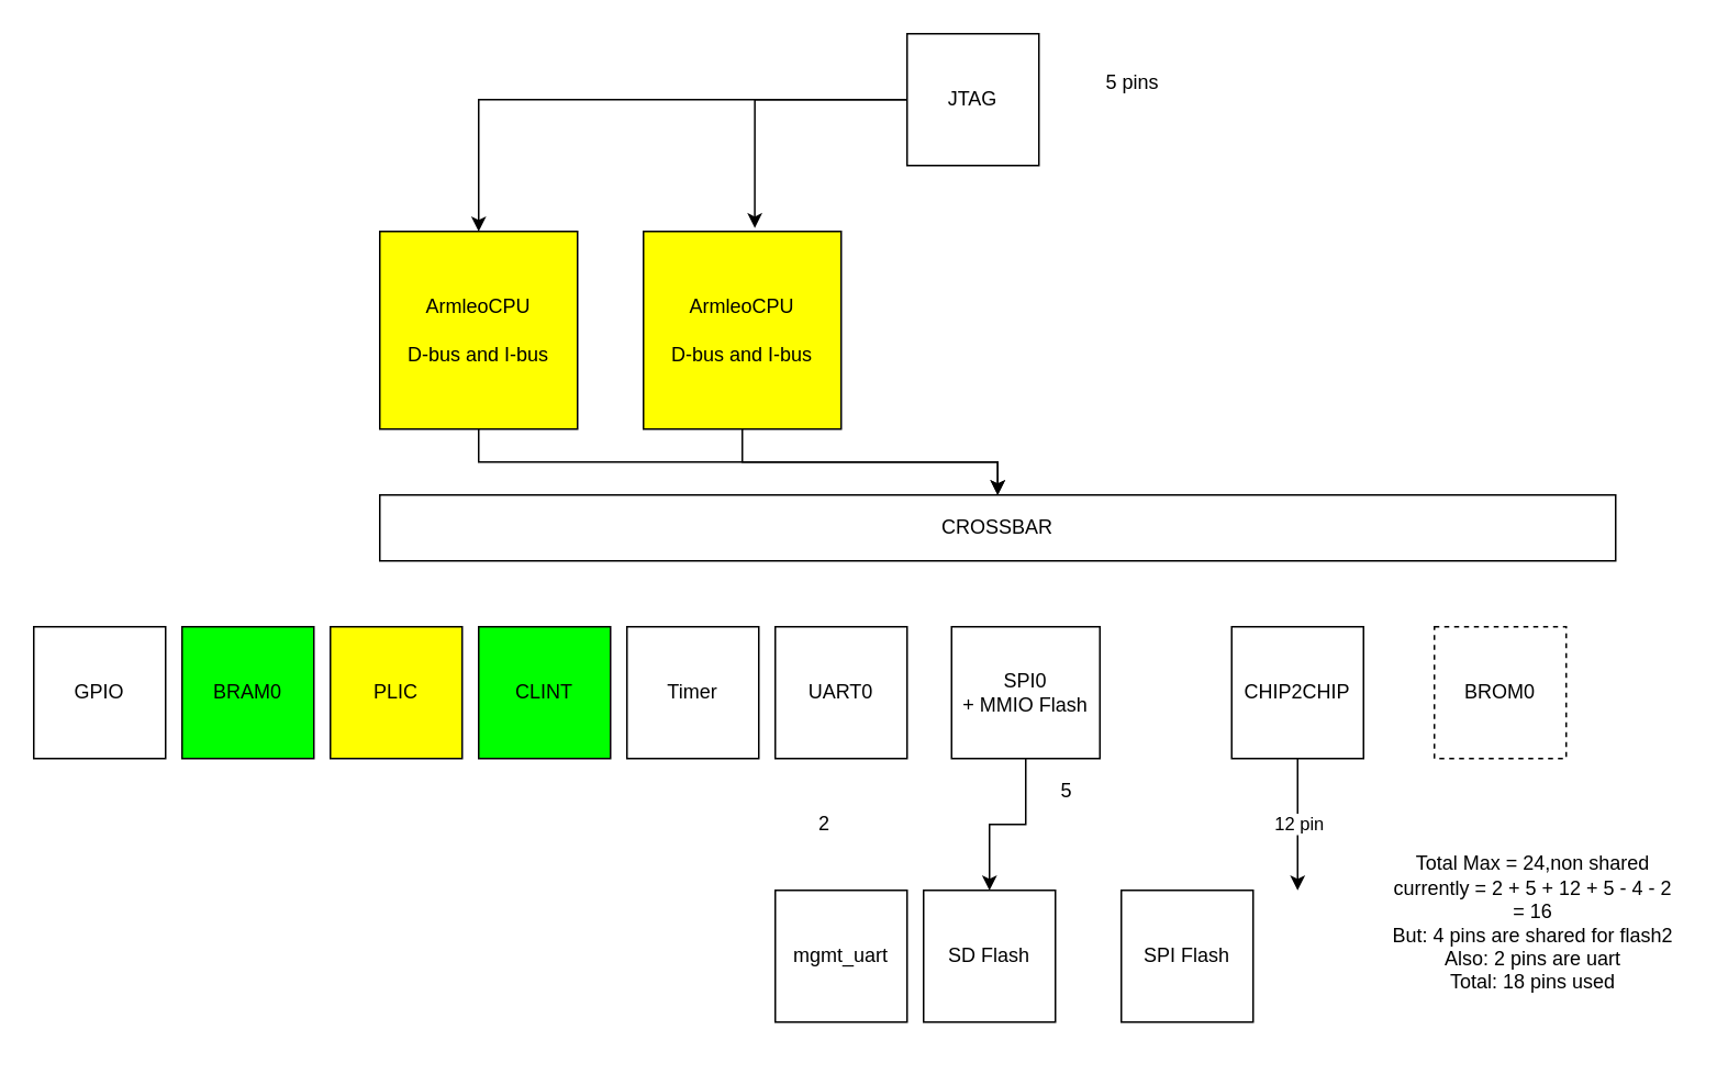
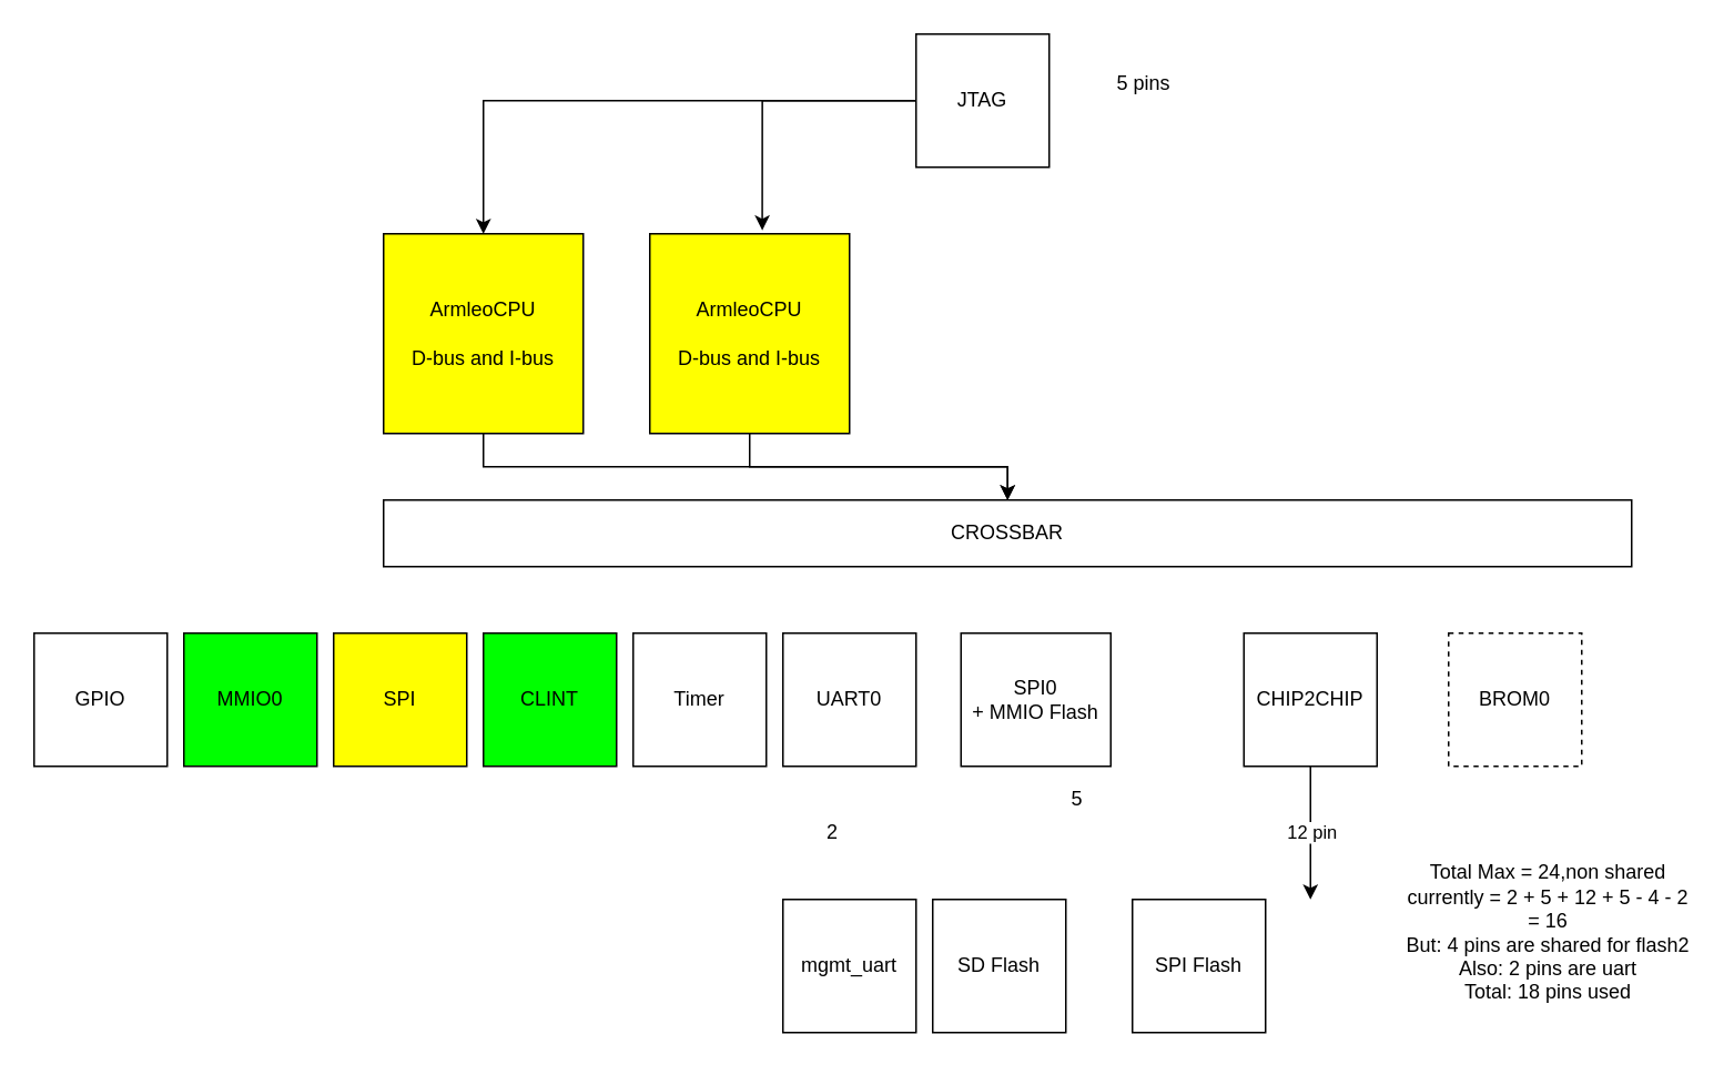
  <mxCell id="0" />
  <mxCell id="1" parent="0" />
  <mxCell id="2" style="edgeStyle=orthogonalEdgeStyle;rounded=0;orthogonalLoop=1;jettySize=auto;html=1;exitX=0.5;exitY=1;exitDx=0;exitDy=0;entryX=0.5;entryY=0;entryDx=0;entryDy=0;" parent="1" source="3" target="4" edge="1"><mxGeometry relative="1" as="geometry" /></mxCell>
  <mxCell id="3" value="ArmleoCPU&lt;br&gt;&lt;br&gt;D-bus and I-bus" style="rounded=0;whiteSpace=wrap;html=1;fillColor=#FFFF00;" parent="1" vertex="1"><mxGeometry x="230" y="140" width="120" height="120" as="geometry" /></mxCell>
  <mxCell id="4" value="CROSSBAR" style="rounded=0;whiteSpace=wrap;html=1;" parent="1" vertex="1"><mxGeometry x="230" y="300" width="750" height="40" as="geometry" /></mxCell>
  <mxCell id="5" style="edgeStyle=orthogonalEdgeStyle;rounded=0;orthogonalLoop=1;jettySize=auto;html=1;exitX=0.5;exitY=1;exitDx=0;exitDy=0;entryX=0.5;entryY=0;entryDx=0;entryDy=0;" parent="1" source="6" target="4" edge="1"><mxGeometry relative="1" as="geometry" /></mxCell>
  <mxCell id="6" value="ArmleoCPU&lt;br&gt;&lt;br&gt;D-bus and I-bus" style="rounded=0;whiteSpace=wrap;html=1;fillColor=#FFFF00;" parent="1" vertex="1"><mxGeometry x="390" y="140" width="120" height="120" as="geometry" /></mxCell>
- <mxCell id="7" value="PLIC" style="rounded=0;whiteSpace=wrap;html=1;fillColor=#FFFF00;" parent="1" vertex="1"><mxGeometry x="200" y="380" width="80" height="80" as="geometry" /></mxCell>
+ <mxCell id="7" value="SPI" style="rounded=0;whiteSpace=wrap;html=1;fillColor=#FFFF00;" parent="1" vertex="1"><mxGeometry x="200" y="380" width="80" height="80" as="geometry" /></mxCell>
  <mxCell id="8" value="CLINT" style="rounded=0;whiteSpace=wrap;html=1;fillColor=#00FF00;" parent="1" vertex="1"><mxGeometry x="290" y="380" width="80" height="80" as="geometry" /></mxCell>
  <mxCell id="9" value="Timer" style="rounded=0;whiteSpace=wrap;html=1;" parent="1" vertex="1"><mxGeometry x="380" y="380" width="80" height="80" as="geometry" /></mxCell>
  <mxCell id="10" value="UART0" style="rounded=0;whiteSpace=wrap;html=1;" parent="1" vertex="1"><mxGeometry x="470" y="380" width="80" height="80" as="geometry" /></mxCell>
- <mxCell id="11" style="edgeStyle=orthogonalEdgeStyle;rounded=0;orthogonalLoop=1;jettySize=auto;html=1;exitX=0.5;exitY=1;exitDx=0;exitDy=0;entryX=0.5;entryY=0;entryDx=0;entryDy=0;" parent="1" source="12" target="13" edge="1"><mxGeometry relative="1" as="geometry" /></mxCell>
  <mxCell id="12" value="SPI0&lt;br&gt;+ MMIO Flash" style="rounded=0;whiteSpace=wrap;html=1;" parent="1" vertex="1"><mxGeometry x="577" y="380" width="90" height="80" as="geometry" /></mxCell>
  <mxCell id="13" value="SD Flash" style="rounded=0;whiteSpace=wrap;html=1;" parent="1" vertex="1"><mxGeometry x="560" y="540" width="80" height="80" as="geometry" /></mxCell>
  <mxCell id="14" value="SPI Flash" style="rounded=0;whiteSpace=wrap;html=1;" parent="1" vertex="1"><mxGeometry x="680" y="540" width="80" height="80" as="geometry" /></mxCell>
  <mxCell id="15" value="mgmt_uart" style="rounded=0;whiteSpace=wrap;html=1;" parent="1" vertex="1"><mxGeometry x="470" y="540" width="80" height="80" as="geometry" /></mxCell>
  <mxCell id="16" value="2" style="text;html=1;strokeColor=none;fillColor=none;align=center;verticalAlign=middle;whiteSpace=wrap;rounded=0;" parent="1" vertex="1"><mxGeometry x="480" y="490" width="40" height="20" as="geometry" /></mxCell>
  <mxCell id="17" value="5" style="text;html=1;strokeColor=none;fillColor=none;align=center;verticalAlign=middle;whiteSpace=wrap;rounded=0;" parent="1" vertex="1"><mxGeometry x="627" y="470" width="40" height="20" as="geometry" /></mxCell>
  <mxCell id="18" style="edgeStyle=orthogonalEdgeStyle;rounded=0;orthogonalLoop=1;jettySize=auto;html=1;exitX=0.5;exitY=1;exitDx=0;exitDy=0;" parent="1" source="20" edge="1"><mxGeometry relative="1" as="geometry"><mxPoint x="787" y="540" as="targetPoint" /></mxGeometry></mxCell>
  <mxCell id="19" value="12 pin" style="edgeLabel;html=1;align=center;verticalAlign=middle;resizable=0;points=[];" parent="18" vertex="1" connectable="0"><mxGeometry x="0.288" y="4" relative="1" as="geometry"><mxPoint x="-4" y="-11.67" as="offset" /></mxGeometry></mxCell>
  <mxCell id="20" value="CHIP2CHIP" style="rounded=0;whiteSpace=wrap;html=1;" parent="1" vertex="1"><mxGeometry x="747" y="380" width="80" height="80" as="geometry" /></mxCell>
  <mxCell id="21" value="Total Max = 24,non shared&lt;br&gt;currently = 2 + 5 + 12 + 5 - 4 - 2 = 16&lt;br&gt;But: 4 pins are shared for flash2&lt;br&gt;Also: 2 pins are uart&lt;br&gt;Total: 18 pins used" style="text;html=1;strokeColor=none;fillColor=none;align=center;verticalAlign=middle;whiteSpace=wrap;rounded=0;" parent="1" vertex="1"><mxGeometry x="840" y="490" width="180" height="140" as="geometry" /></mxCell>
- <mxCell id="22" value="BRAM0" style="rounded=0;whiteSpace=wrap;html=1;fillColor=#00FF00;" parent="1" vertex="1"><mxGeometry x="110" y="380" width="80" height="80" as="geometry" /></mxCell>
+ <mxCell id="22" value="MMIO0" style="rounded=0;whiteSpace=wrap;html=1;fillColor=#00FF00;" parent="1" vertex="1"><mxGeometry x="110" y="380" width="80" height="80" as="geometry" /></mxCell>
  <mxCell id="23" value="BROM0" style="rounded=0;whiteSpace=wrap;html=1;dashed=1;" parent="1" vertex="1"><mxGeometry x="870" y="380" width="80" height="80" as="geometry" /></mxCell>
  <mxCell id="24" style="edgeStyle=orthogonalEdgeStyle;rounded=0;orthogonalLoop=1;jettySize=auto;html=1;exitX=0;exitY=0.5;exitDx=0;exitDy=0;entryX=0.563;entryY=-0.017;entryDx=0;entryDy=0;entryPerimeter=0;" parent="1" source="26" target="6" edge="1"><mxGeometry relative="1" as="geometry" /></mxCell>
  <mxCell id="25" style="edgeStyle=orthogonalEdgeStyle;rounded=0;orthogonalLoop=1;jettySize=auto;html=1;exitX=0;exitY=0.5;exitDx=0;exitDy=0;entryX=0.5;entryY=0;entryDx=0;entryDy=0;" parent="1" source="26" target="3" edge="1"><mxGeometry relative="1" as="geometry" /></mxCell>
  <mxCell id="26" value="JTAG" style="rounded=0;whiteSpace=wrap;html=1;" parent="1" vertex="1"><mxGeometry x="550" y="20" width="80" height="80" as="geometry" /></mxCell>
  <mxCell id="27" value="GPIO" style="rounded=0;whiteSpace=wrap;html=1;" parent="1" vertex="1"><mxGeometry x="20" y="380" width="80" height="80" as="geometry" /></mxCell>
  <mxCell id="28" value="5 pins" style="text;html=1;strokeColor=none;fillColor=none;align=center;verticalAlign=middle;whiteSpace=wrap;rounded=0;" vertex="1" parent="1"><mxGeometry x="667" y="40" width="40" height="20" as="geometry" /></mxCell>
